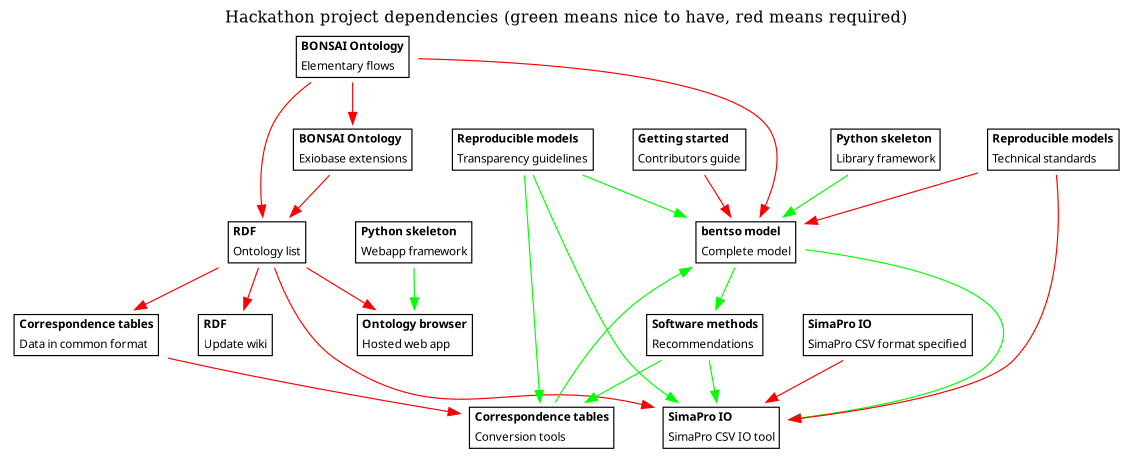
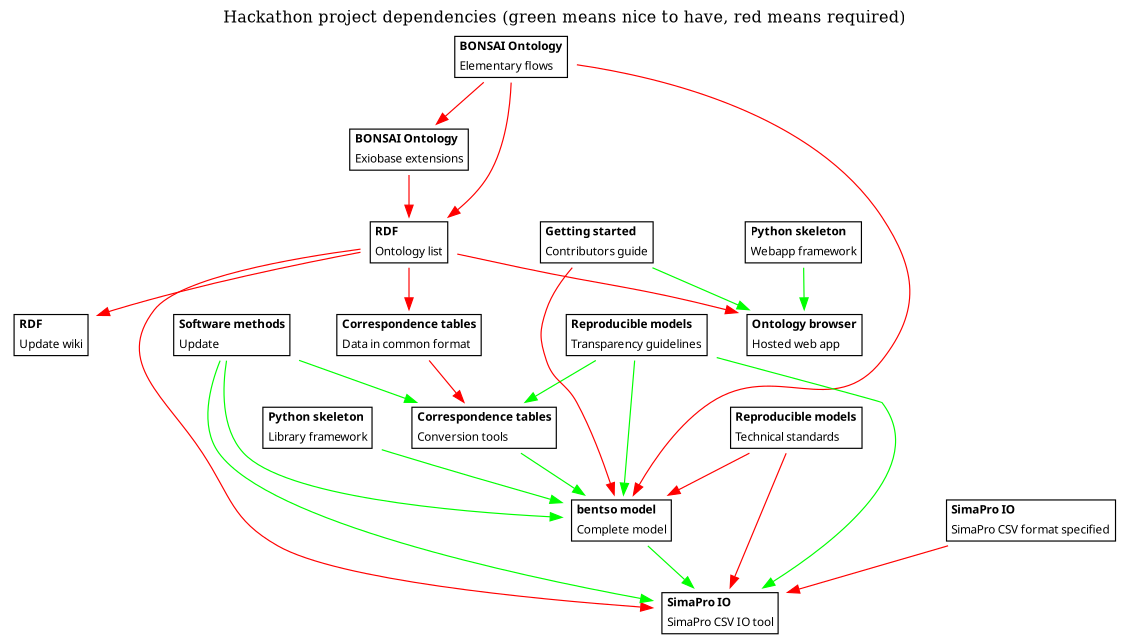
  digraph {
    label="Hackathon project dependencies (green means nice to have, red means required)"
    labelloc=t
    node [fontname="Sans serif" fontsize=10 shape=plaintext]
    edge [color=red]
    n1 [label=<        <table border="1" cellborder="0" cellspacing="1">          <tr><td align="left"><b>BONSAI Ontology</b></td></tr>          <tr><td align="left">Elementary flows</td></tr>        </table>     >]
    n2 [label=<        <table border="1" cellborder="0" cellspacing="1">          <tr><td align="left"><b>bentso model</b></td></tr>          <tr><td align="left">Complete model</td></tr>        </table>     >]
    n3 [label=<        <table border="1" cellborder="0" cellspacing="1">          <tr><td align="left"><b>RDF</b></td></tr>          <tr><td align="left">Ontology list</td></tr>        </table>     >]
    n4 [label=<        <table border="1" cellborder="0" cellspacing="1">          <tr><td align="left"><b>BONSAI Ontology</b></td></tr>          <tr><td align="left">Exiobase extensions</td></tr>        </table>     >]
    n5 [label=<        <table border="1" cellborder="0" cellspacing="1">          <tr><td align="left"><b>SimaPro IO</b></td></tr>          <tr><td align="left">SimaPro CSV IO tool</td></tr>        </table>     >]
    n6 [label=<        <table border="1" cellborder="0" cellspacing="1">          <tr><td align="left"><b>Ontology browser</b></td></tr>          <tr><td align="left">Hosted web app</td></tr>        </table>     >]
    n7 [label=<        <table border="1" cellborder="0" cellspacing="1">          <tr><td align="left"><b>RDF</b></td></tr>          <tr><td align="left">Update wiki</td></tr>        </table>     >]
    n8 [label=<        <table border="1" cellborder="0" cellspacing="1">          <tr><td align="left"><b>Correspondence tables</b></td></tr>          <tr><td align="left">Data in common format</td></tr>        </table>     >]
    n9 [label=<        <table border="1" cellborder="0" cellspacing="1">          <tr><td align="left"><b>Python skeleton</b></td></tr>          <tr><td align="left">Library framework</td></tr>        </table>     >]
    n10 [label=<        <table border="1" cellborder="0" cellspacing="1">          <tr><td align="left"><b>Python skeleton</b></td></tr>          <tr><td align="left">Webapp framework</td></tr>        </table>     >]
    n11 [label=<        <table border="1" cellborder="0" cellspacing="1">          <tr><td align="left"><b>Correspondence tables</b></td></tr>          <tr><td align="left">Conversion tools</td></tr>        </table>     >]
    n12 [label=<        <table border="1" cellborder="0" cellspacing="1">          <tr><td align="left"><b>Reproducible models</b></td></tr>          <tr><td align="left">Transparency guidelines</td></tr>        </table>     >]
    n13 [label=<        <table border="1" cellborder="0" cellspacing="1">          <tr><td align="left"><b>Reproducible models</b></td></tr>          <tr><td align="left">Technical standards</td></tr>        </table>     >]
-   n14 [label=<        <table border="1" cellborder="0" cellspacing="1">          <tr><td align="left"><b>Software methods</b></td></tr>          <tr><td align="left">Recommendations</td></tr>        </table>     >]
+   n14 [label=<        <table border="1" cellborder="0" cellspacing="1">          <tr><td align="left"><b>Software methods</b></td></tr>          <tr><td align="left">Update</td></tr>        </table>     >]
    n15 [label=<        <table border="1" cellborder="0" cellspacing="1">          <tr><td align="left"><b>Getting started</b></td></tr>          <tr><td align="left">Contributors guide</td></tr>        </table>     >]
    n16 [label=<        <table border="1" cellborder="0" cellspacing="1">          <tr><td align="left"><b>SimaPro IO</b></td></tr>          <tr><td align="left">SimaPro CSV format specified</td></tr>        </table>     >]
    n1 -> n2
    n1 -> n3
    n1 -> n4
    n2 -> n5 [color=green]
    n3 -> n5
    n3 -> n6
    n3 -> n7
    n3 -> n8
    n4 -> n3
    n8 -> n11
    n9 -> n2 [color=green]
    n10 -> n6 [color=green]
    n11 -> n2 [color=green]
    n12 -> n2 [color=green]
    n12 -> n5 [color=green]
    n12 -> n11 [color=green]
    n13 -> n2
    n13 -> n5
-   n2 -> n14 [color=green]
+   n14 -> n2 [color=green]
    n14 -> n5 [color=green]
    n14 -> n11 [color=green]
    n15 -> n2
+   n15 -> n6 [color=green]
    n16 -> n5
  }
